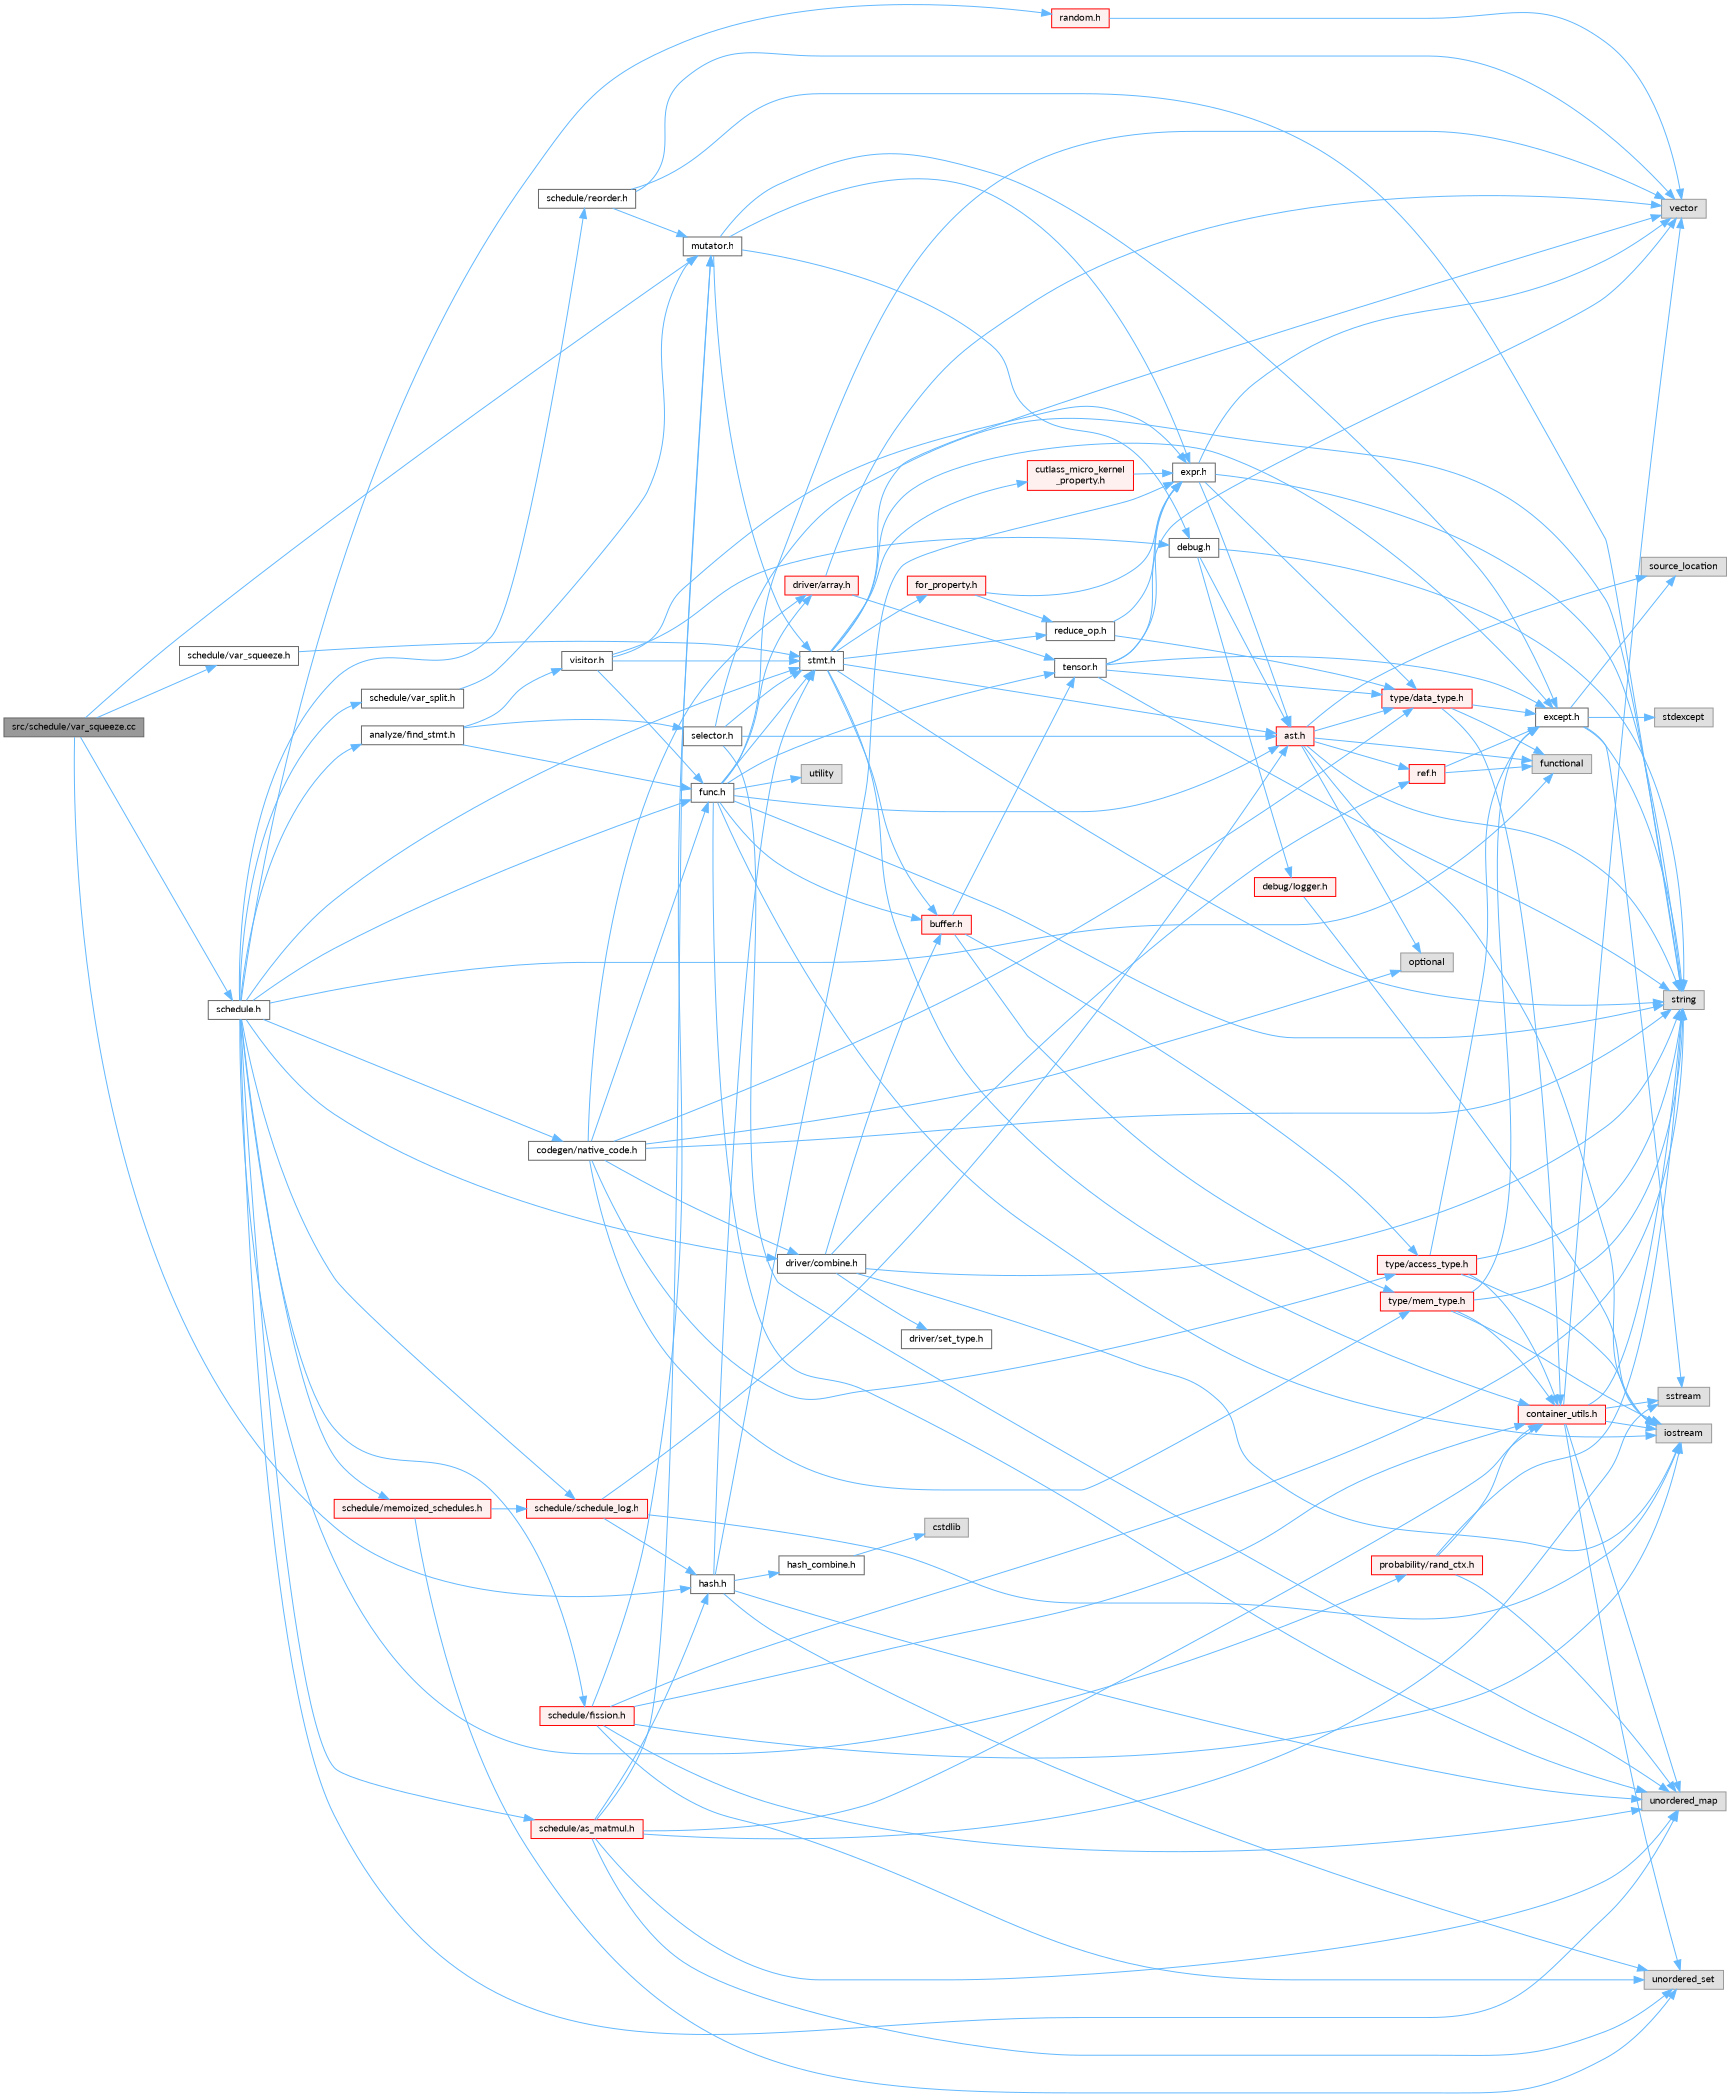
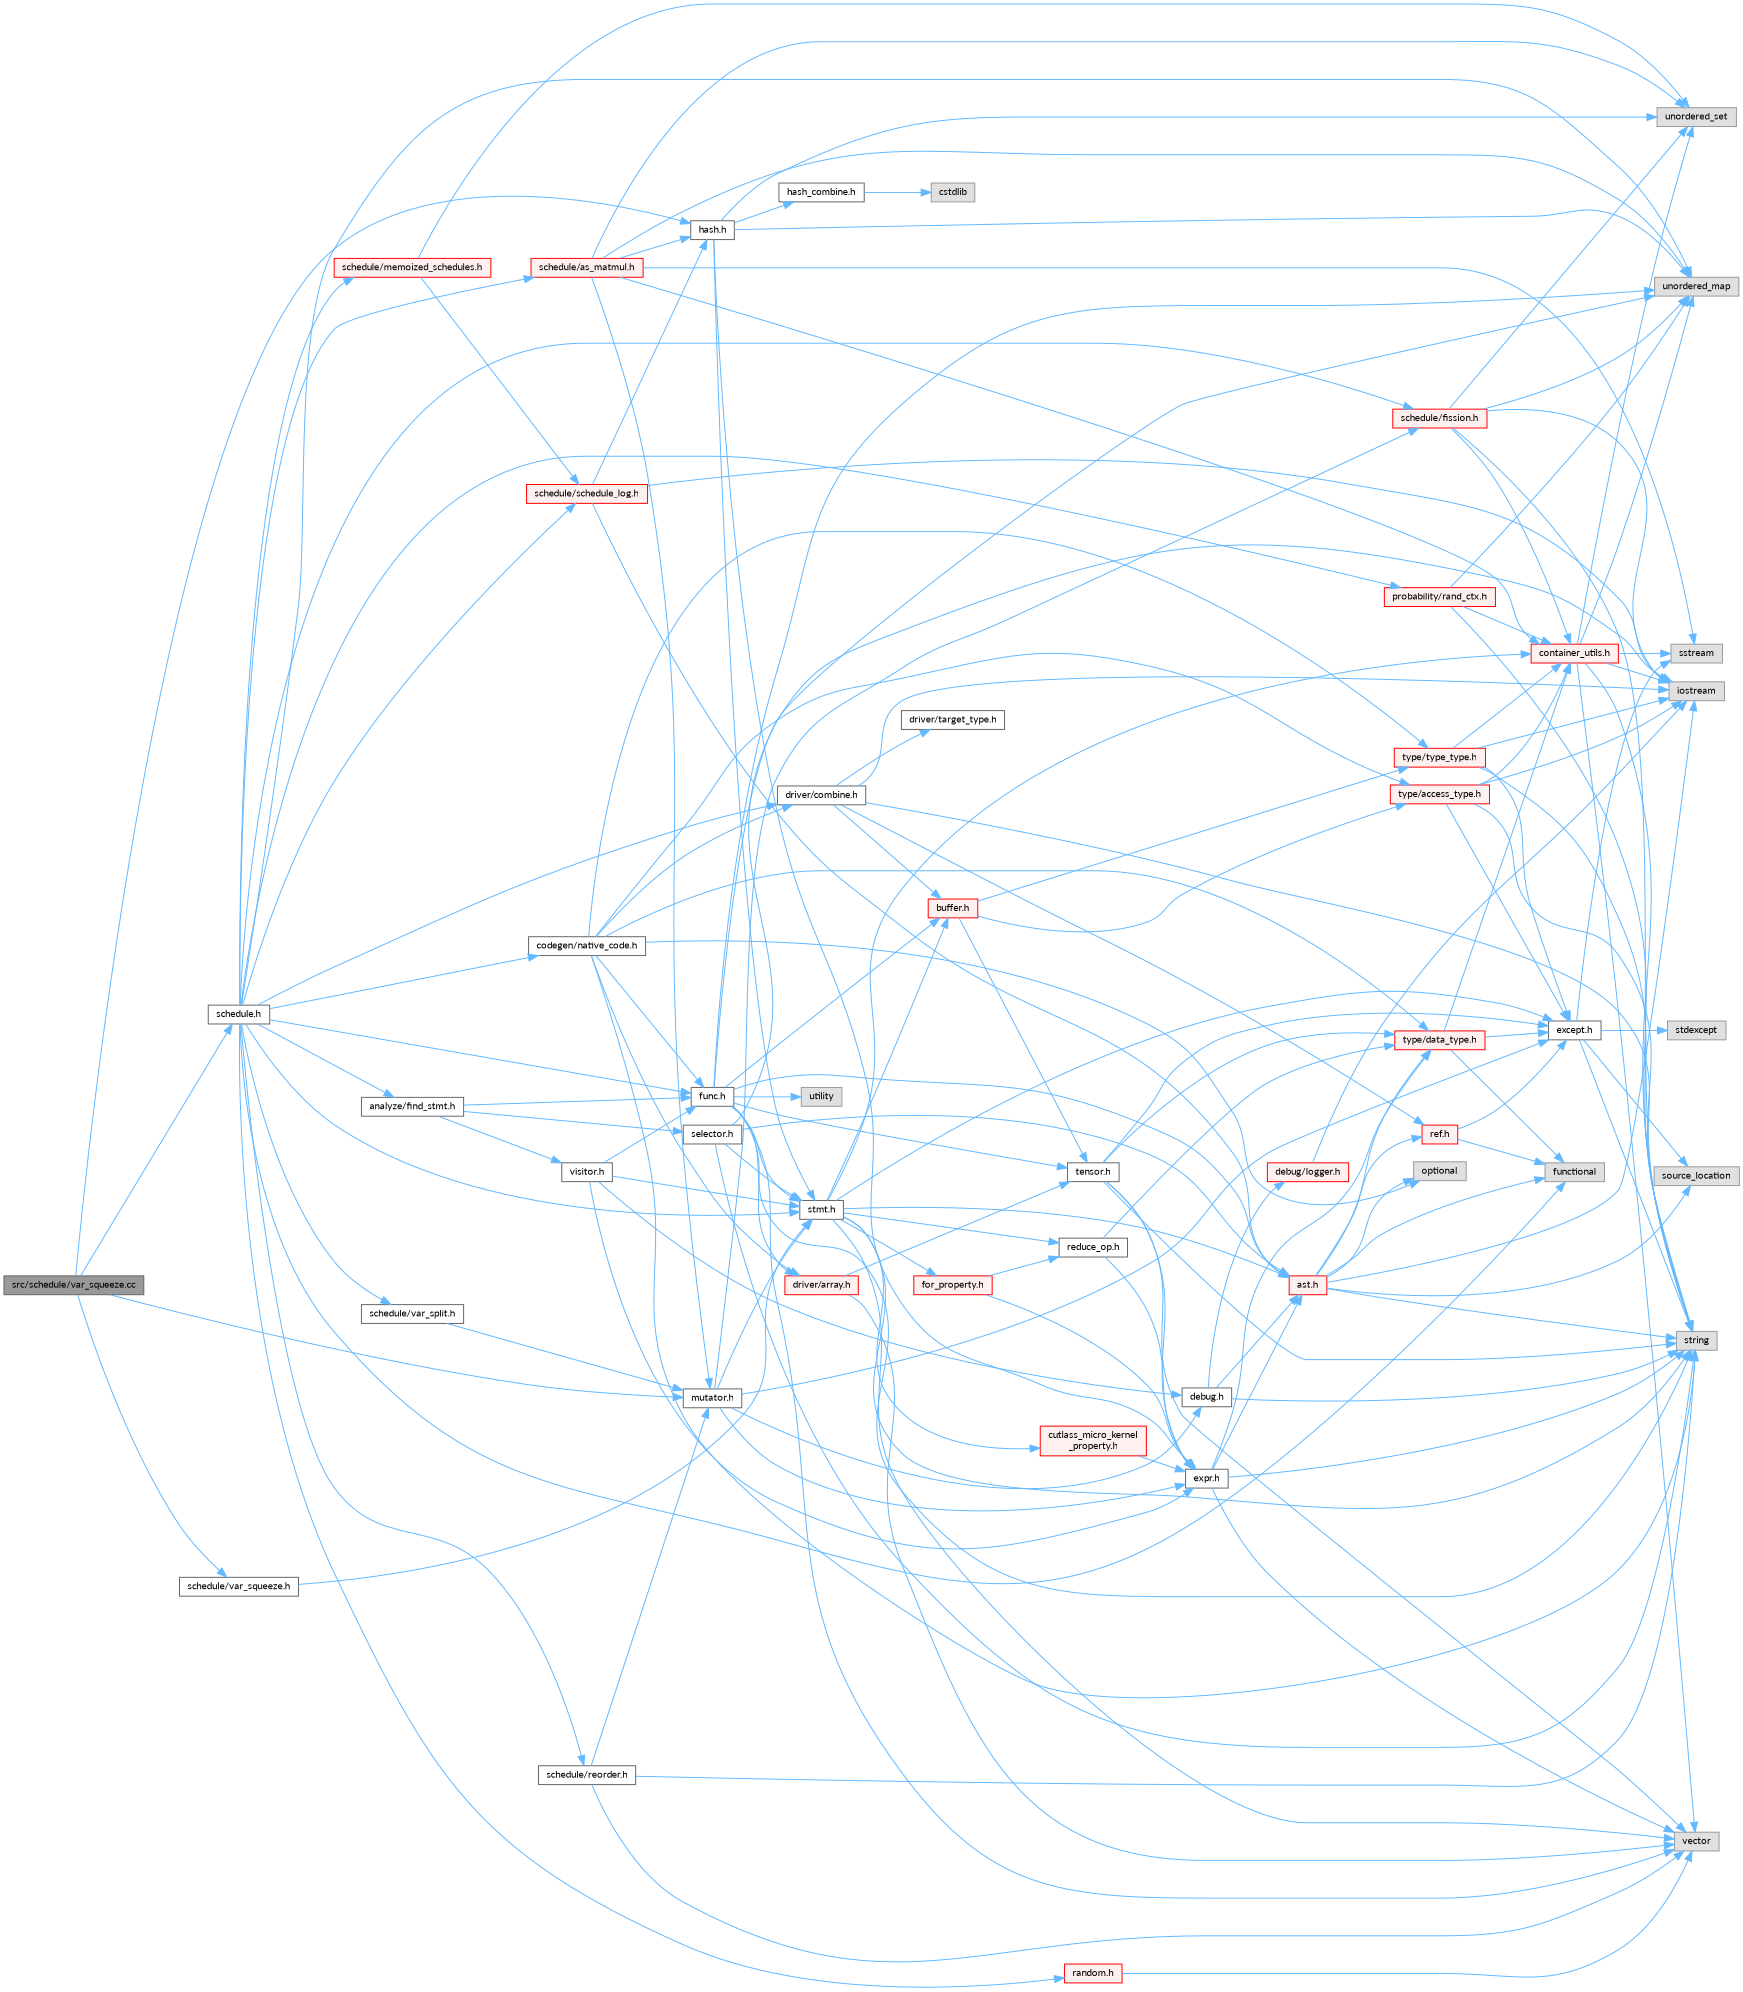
  digraph {
    fontname=Lato
    rankdir=LR
    node [color=grey40 fillcolor=white fontname=Lato fontsize=10 shape=box style=filled]
    edge [color=steelblue1 fontname=Lato fontsize=10 labelfontname=Helvetica labelfontsize=10 style=solid]
    n1 [color=gray40 fillcolor=grey60 fontcolor=black height=0.2 label="src/schedule/var_squeeze.cc" width=0.4]
    n2 [height=0.2 label="hash.h" width=0.4]
    n3 [height=0.2 label="mutator.h" width=0.4]
    n4 [height=0.2 label="schedule.h" width=0.4]
    n5 [height=0.2 label="schedule/var_squeeze.h" width=0.4]
    n6 [color=grey60 fillcolor="#E0E0E0" height=0.2 label=unordered_map width=0.4]
    n7 [color=grey60 fillcolor="#E0E0E0" height=0.2 label=unordered_set width=0.4]
    n8 [height=0.2 label="expr.h" width=0.4]
    n9 [height=0.2 label="hash_combine.h" width=0.4]
    n10 [height=0.2 label="stmt.h" width=0.4]
    n11 [height=0.2 label="except.h" width=0.4]
    n12 [height=0.2 label="debug.h" width=0.4]
    n13 [color=grey60 fillcolor="#E0E0E0" height=0.2 label=functional width=0.4]
    n14 [height=0.2 label="analyze/find_stmt.h" width=0.4]
    n15 [height=0.2 label="func.h" width=0.4]
    n16 [height=0.2 label="codegen/native_code.h" width=0.4]
    n17 [height=0.2 label="driver/combine.h" width=0.4]
    n18 [color=red fillcolor="#FFF0F0" height=0.2 label="probability/rand_ctx.h" width=0.4]
    n19 [color=red fillcolor="#FFF0F0" height=0.2 label="random.h" width=0.4]
    n20 [color=red fillcolor="#FFF0F0" height=0.2 label="schedule/as_matmul.h" width=0.4]
    n21 [color=red fillcolor="#FFF0F0" height=0.2 label="schedule/fission.h" width=0.4]
    n22 [color=red fillcolor="#FFF0F0" height=0.2 label="schedule/memoized_schedules.h" width=0.4]
    n23 [color=red fillcolor="#FFF0F0" height=0.2 label="schedule/schedule_log.h" width=0.4]
    n24 [height=0.2 label="schedule/reorder.h" width=0.4]
    n25 [height=0.2 label="schedule/var_split.h" width=0.4]
    n26 [color=grey60 fillcolor="#E0E0E0" height=0.2 label=string width=0.4]
    n27 [color=grey60 fillcolor="#E0E0E0" height=0.2 label=vector width=0.4]
    n28 [color=red fillcolor="#FFF0F0" height=0.2 label="ast.h" width=0.4]
    n29 [color=red fillcolor="#FFF0F0" height=0.2 label="type/data_type.h" width=0.4]
    n30 [color=grey60 fillcolor="#E0E0E0" height=0.2 label=cstdlib width=0.4]
    n31 [color=red fillcolor="#FFF0F0" height=0.2 label="container_utils.h" width=0.4]
    n32 [color=red fillcolor="#FFF0F0" height=0.2 label="buffer.h" width=0.4]
    n33 [color=red fillcolor="#FFF0F0" height=0.2 label="cutlass_micro_kernel\l_property.h" width=0.4]
    n34 [color=red fillcolor="#FFF0F0" height=0.2 label="for_property.h" width=0.4]
    n35 [height=0.2 label="reduce_op.h" width=0.4]
    n36 [color=grey60 fillcolor="#E0E0E0" height=0.2 label=iostream width=0.4]
    n37 [color=grey60 fillcolor="#E0E0E0" height=0.2 label=optional width=0.4]
    n38 [color=grey60 fillcolor="#E0E0E0" height=0.2 label=source_location width=0.4]
    n39 [color=red fillcolor="#FFF0F0" height=0.2 label="ref.h" width=0.4]
    n40 [color=grey60 fillcolor="#E0E0E0" height=0.2 label=sstream width=0.4]
    n41 [color=grey60 fillcolor="#E0E0E0" height=0.2 label=stdexcept width=0.4]
    n42 [height=0.2 label="tensor.h" width=0.4]
    n43 [color=red fillcolor="#FFF0F0" height=0.2 label="type/access_type.h" width=0.4]
-   n44 [color=red fillcolor="#FFF0F0" height=0.2 label="type/mem_type.h" width=0.4]
+   n44 [color=red fillcolor="#FFF0F0" height=0.2 label="type/type_type.h" width=0.4]
    n45 [color=red fillcolor="#FFF0F0" height=0.2 label="debug/logger.h" width=0.4]
    n46 [height=0.2 label="selector.h" width=0.4]
    n47 [height=0.2 label="visitor.h" width=0.4]
    n48 [color=grey60 fillcolor="#E0E0E0" height=0.2 label=utility width=0.4]
    n49 [color=red fillcolor="#FFF0F0" height=0.2 label="driver/array.h" width=0.4]
-   n50 [height=0.2 label="driver/set_type.h" width=0.4]
+   n50 [height=0.2 label="driver/target_type.h" width=0.4]
    n1 -> n2
    n1 -> n3
    n1 -> n4
    n1 -> n5
    n2 -> n6
    n2 -> n7
    n2 -> n8
    n2 -> n9
    n2 -> n10
    n3 -> n8
    n3 -> n10
    n3 -> n11
    n3 -> n12
    n4 -> n6
    n4 -> n10
    n4 -> n13
    n4 -> n14
    n4 -> n15
    n4 -> n16
    n4 -> n17
    n4 -> n18
    n4 -> n19
    n4 -> n20
    n4 -> n21
    n4 -> n22
    n4 -> n23
    n4 -> n24
    n4 -> n25
    n5 -> n10
    n8 -> n26
    n8 -> n27
    n8 -> n28
    n8 -> n29
    n9 -> n30
    n10 -> n11
    n10 -> n26
    n10 -> n27
    n10 -> n28
    n10 -> n31
    n10 -> n32
    n10 -> n33
    n10 -> n34
    n10 -> n35
    n11 -> n26
    n11 -> n38
    n11 -> n40
    n11 -> n41
    n12 -> n26
    n12 -> n28
    n12 -> n45
    n14 -> n15
    n14 -> n46
    n14 -> n47
    n15 -> n6
    n15 -> n10
    n15 -> n26
    n15 -> n27
    n15 -> n28
    n15 -> n32
    n15 -> n36
    n15 -> n42
    n15 -> n48
    n15 -> n49
    n16 -> n15
    n16 -> n17
    n16 -> n26
    n16 -> n29
    n16 -> n37
    n16 -> n43
    n16 -> n44
    n16 -> n49
    n17 -> n26
    n17 -> n32
    n17 -> n36
    n17 -> n39
    n17 -> n50
    n18 -> n6
    n18 -> n26
    n18 -> n31
    n19 -> n27
    n20 -> n2
    n20 -> n3
    n20 -> n6
    n20 -> n7
    n20 -> n31
    n20 -> n40
-   n21 -> n3
+   n3 -> n21
    n21 -> n6
    n21 -> n7
    n21 -> n26
    n21 -> n31
    n21 -> n36
    n22 -> n7
    n22 -> n23
    n23 -> n2
    n23 -> n28
    n23 -> n36
    n24 -> n3
    n24 -> n26
    n24 -> n27
    n25 -> n3
    n28 -> n13
    n28 -> n26
    n28 -> n29
    n28 -> n36
    n28 -> n37
    n28 -> n38
    n28 -> n39
    n29 -> n11
    n29 -> n13
    n29 -> n31
    n31 -> n6
    n31 -> n7
    n31 -> n26
    n31 -> n27
    n31 -> n36
    n31 -> n40
    n32 -> n42
    n32 -> n43
    n32 -> n44
    n33 -> n8
    n34 -> n8
    n34 -> n35
    n35 -> n8
    n35 -> n29
    n39 -> n11
    n39 -> n13
    n42 -> n8
    n42 -> n11
    n42 -> n26
    n42 -> n27
    n42 -> n29
    n43 -> n11
    n43 -> n26
    n43 -> n31
    n43 -> n36
    n44 -> n11
    n44 -> n26
    n44 -> n31
    n44 -> n36
    n45 -> n36
    n46 -> n6
    n46 -> n10
    n46 -> n26
    n46 -> n28
    n47 -> n8
    n47 -> n10
    n47 -> n12
    n47 -> n15
    n49 -> n27
    n49 -> n42
  }
